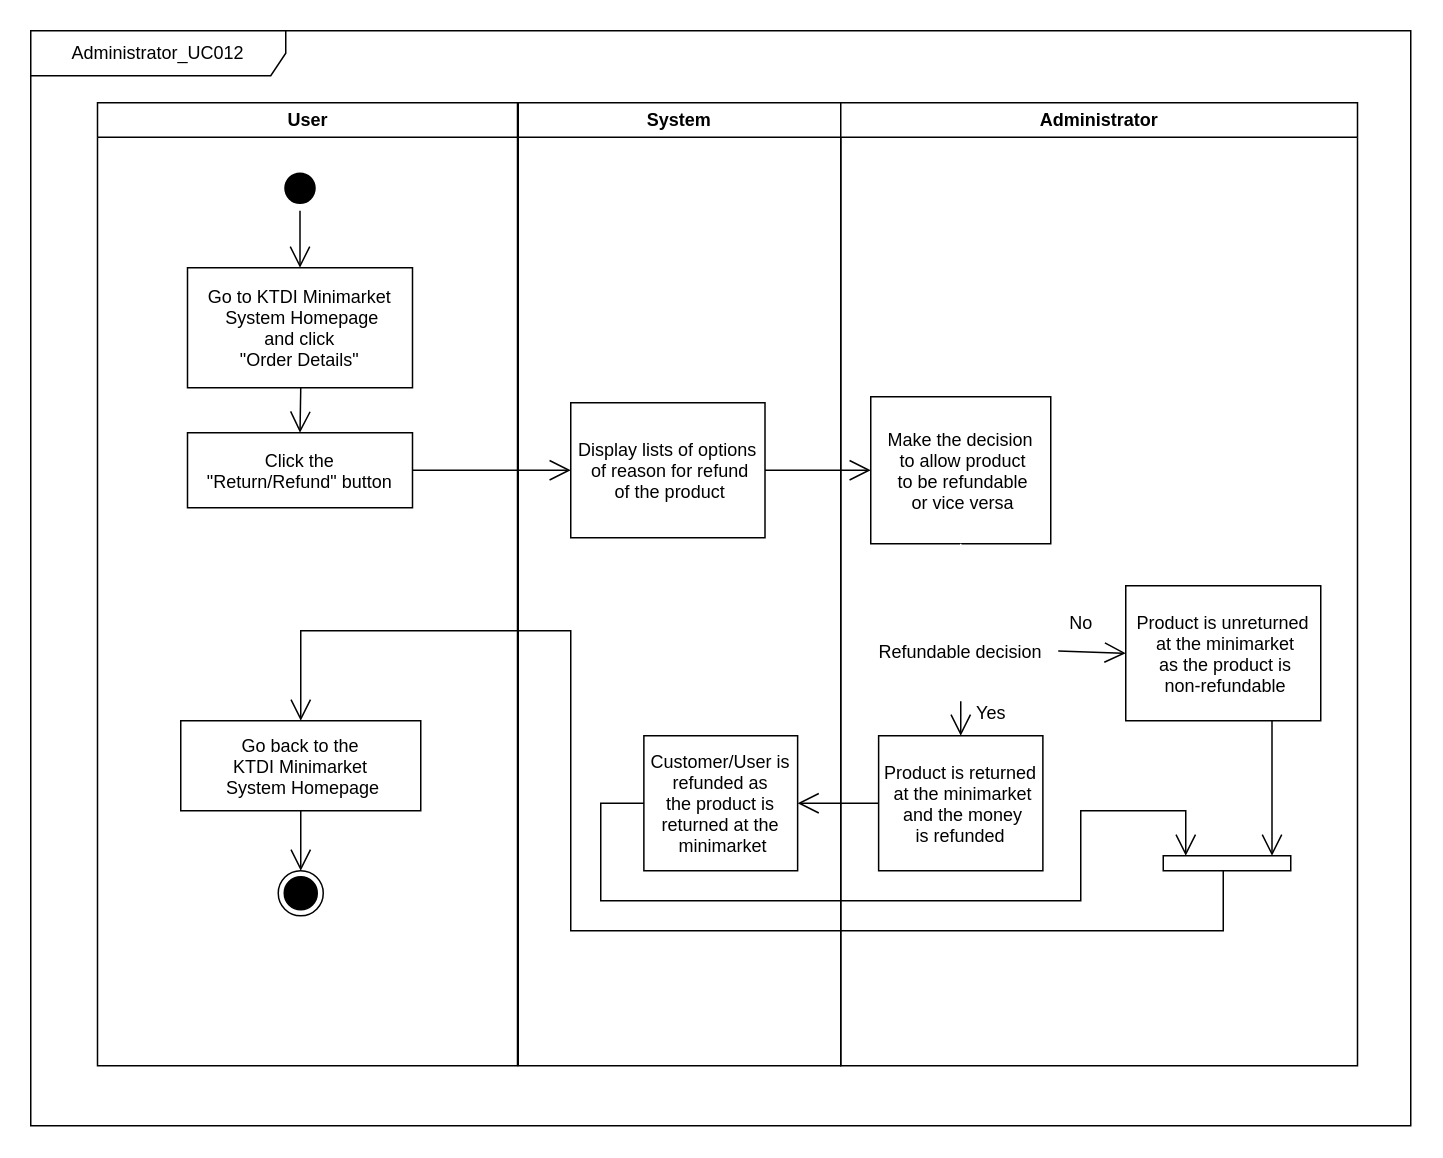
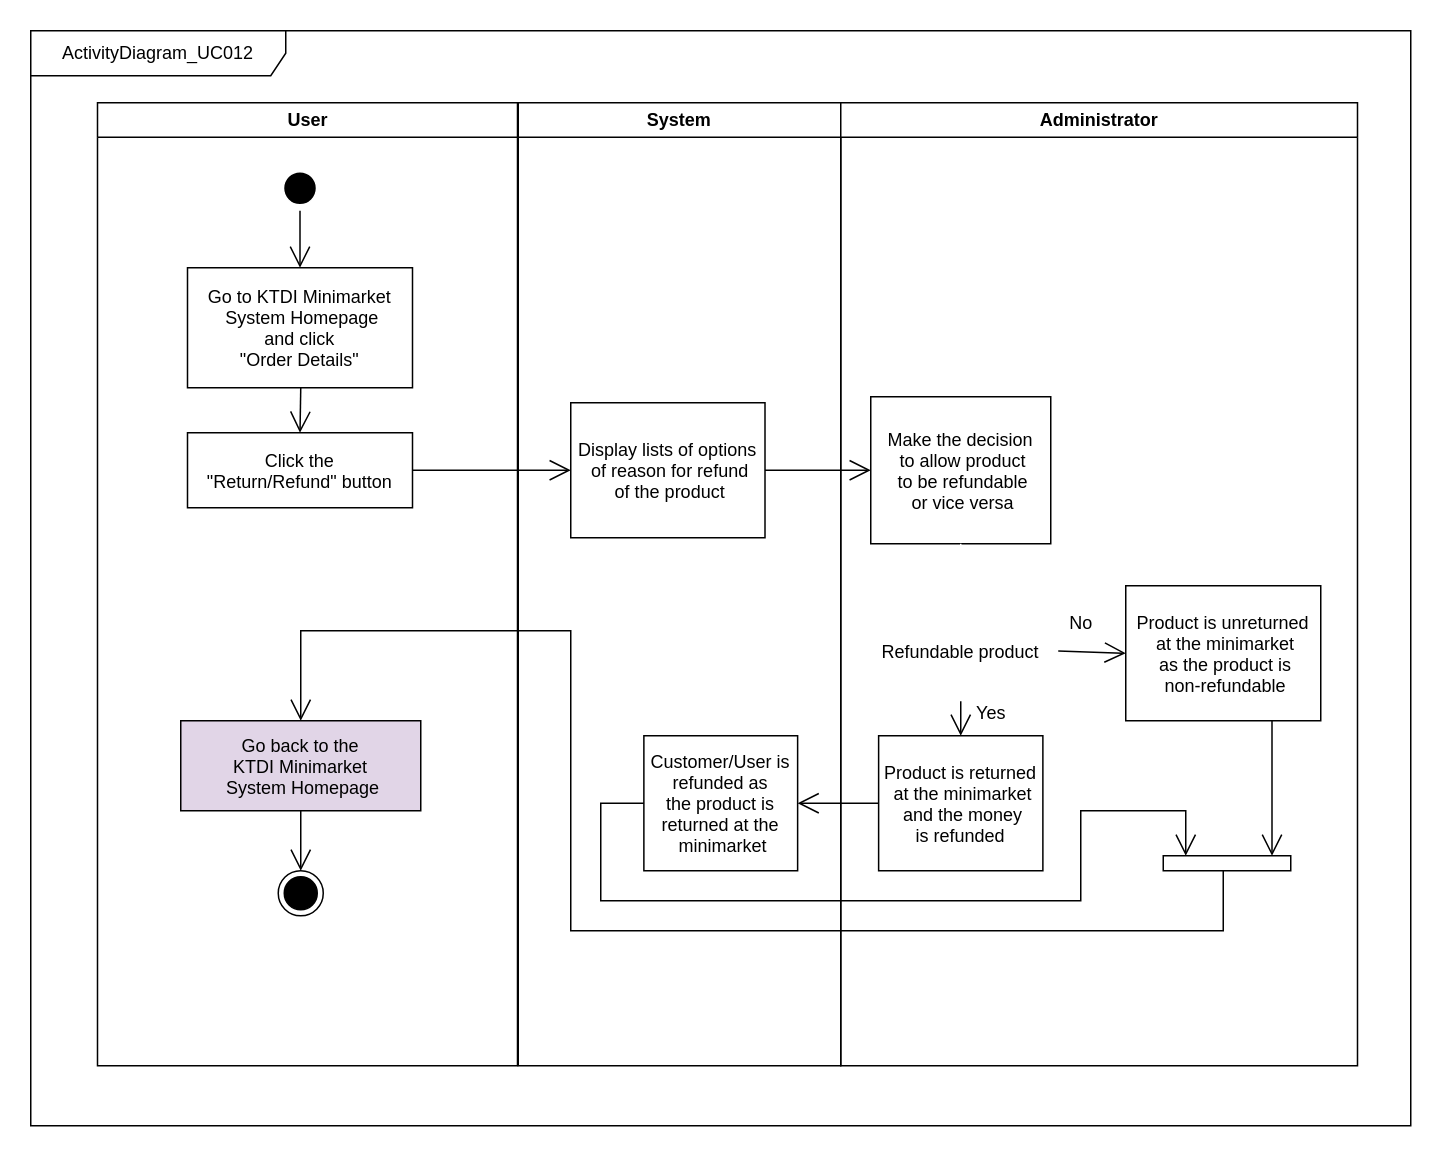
  <mxCell id="0" />
  <mxCell id="1" parent="0" />
  <mxCell id="2" value="User" style="swimlane;whiteSpace=wrap" parent="1" vertex="1"><mxGeometry x="64.5" y="68" width="280" height="642" as="geometry" /></mxCell>
  <mxCell id="3" value="" style="ellipse;shape=startState;fillColor=#000000;strokeColor=#FFFFFF;" parent="2" vertex="1"><mxGeometry x="120" y="42" width="30" height="30" as="geometry" /></mxCell>
  <mxCell id="4" value="Go to KTDI Minimarket&#10; System Homepage&#10;and click &#10;&quot;Order Details&quot;" style="strokeColor=#000000;" parent="2" vertex="1"><mxGeometry x="60" y="110" width="150" height="80" as="geometry" /></mxCell>
  <mxCell id="5" value="Click the&#10;&quot;Return/Refund&quot; button" style="" parent="2" vertex="1"><mxGeometry x="60" y="220" width="150" height="50" as="geometry" /></mxCell>
  <mxCell id="6" value="" style="endArrow=open;endFill=1;endSize=12;html=1;rounded=0;exitX=0.5;exitY=1;exitDx=0;exitDy=0;" parent="2" source="3" target="4" edge="1"><mxGeometry width="160" relative="1" as="geometry"><mxPoint x="295.5" y="272" as="sourcePoint" /><mxPoint x="455.5" y="272" as="targetPoint" /></mxGeometry></mxCell>
  <mxCell id="7" value="" style="endArrow=open;endFill=1;endSize=12;html=1;rounded=0;entryX=0.5;entryY=0;entryDx=0;entryDy=0;" edge="1" parent="2" target="5"><mxGeometry width="160" relative="1" as="geometry"><mxPoint x="135.5" y="190" as="sourcePoint" /><mxPoint x="295.5" y="190" as="targetPoint" /></mxGeometry></mxCell>
  <mxCell id="8" value="System" style="swimlane;whiteSpace=wrap" parent="1" vertex="1"><mxGeometry x="345" y="68" width="215" height="642" as="geometry" /></mxCell>
  <mxCell id="9" value="Display lists of options&#10; of reason for refund&#10; of the product" style="" parent="8" vertex="1"><mxGeometry x="35" y="200" width="129.5" height="90" as="geometry" /></mxCell>
  <mxCell id="10" value="Administrator" style="swimlane;whiteSpace=wrap" parent="1" vertex="1"><mxGeometry x="560" y="68" width="344.5" height="642" as="geometry" /></mxCell>
- <mxCell id="11" value="&lt;font color=&quot;#000000&quot;&gt;Administrator_UC012&lt;/font&gt;" style="shape=umlFrame;whiteSpace=wrap;html=1;pointerEvents=0;width=170;height=30;fillColor=none;" parent="1" vertex="1"><mxGeometry x="20" y="20" width="920" height="730" as="geometry" /></mxCell>
+ <mxCell id="11" value="&lt;font color=&quot;#000000&quot;&gt;ActivityDiagram_UC012&lt;/font&gt;" style="shape=umlFrame;whiteSpace=wrap;html=1;pointerEvents=0;width=170;height=30;fillColor=none;" parent="1" vertex="1"><mxGeometry x="20" y="20" width="920" height="730" as="geometry" /></mxCell>
  <mxCell id="12" value="Make the decision&#10; to allow product&#10; to be refundable&#10; or vice versa" style="" parent="1" vertex="1"><mxGeometry x="580" y="264" width="120" height="98" as="geometry" /></mxCell>
  <mxCell id="13" value="" style="endArrow=open;endFill=1;endSize=12;html=1;rounded=0;entryX=0;entryY=0.5;entryDx=0;entryDy=0;exitX=1;exitY=0.5;exitDx=0;exitDy=0;" parent="1" source="9" target="12" edge="1"><mxGeometry width="160" relative="1" as="geometry"><mxPoint x="360" y="340" as="sourcePoint" /><mxPoint x="520" y="340" as="targetPoint" /></mxGeometry></mxCell>
- <mxCell id="14" value="Refundable decision" style="rhombus;fillColor=default;strokeColor=#FFFFFF;" parent="1" vertex="1"><mxGeometry x="575" y="400" width="130" height="67" as="geometry" /></mxCell>
+ <mxCell id="14" value="Refundable product" style="rhombus;fillColor=default;strokeColor=#FFFFFF;" parent="1" vertex="1"><mxGeometry x="575" y="400" width="130" height="67" as="geometry" /></mxCell>
  <mxCell id="15" value="" style="endArrow=open;strokeColor=#FFFFFF;endFill=1;rounded=0;exitX=0.5;exitY=1;exitDx=0;exitDy=0;entryX=0.5;entryY=0;entryDx=0;entryDy=0;" parent="1" source="12" target="14" edge="1"><mxGeometry relative="1" as="geometry"><mxPoint x="740" y="390" as="targetPoint" /></mxGeometry></mxCell>
- <mxCell id="16" value="Go back to the&#10;KTDI Minimarket&#10; System Homepage" style="" parent="1" vertex="1"><mxGeometry x="120" y="480" width="160" height="60" as="geometry" /></mxCell>
+ <mxCell id="16" value="Go back to the&#10;KTDI Minimarket&#10; System Homepage" style="fillColor=#e1d5e7;" parent="1" vertex="1"><mxGeometry x="120" y="480" width="160" height="60" as="geometry" /></mxCell>
  <mxCell id="17" value="Product is returned&#10; at the minimarket&#10; and the money &#10;is refunded" style="" parent="1" vertex="1"><mxGeometry x="585.25" y="490" width="109.5" height="90" as="geometry" /></mxCell>
  <mxCell id="18" value="Product is unreturned&#10; at the minimarket&#10; as the product is&#10; non-refundable" style="" parent="1" vertex="1"><mxGeometry x="750" y="390" width="130" height="90" as="geometry" /></mxCell>
  <mxCell id="19" value="Yes" style="text;html=1;align=center;verticalAlign=middle;resizable=0;points=[];autosize=1;strokeColor=none;fillColor=none;" parent="1" vertex="1"><mxGeometry x="640" y="460" width="40" height="30" as="geometry" /></mxCell>
  <mxCell id="20" value="" style="html=1;points=[];perimeter=orthogonalPerimeter;outlineConnect=0;targetShapes=umlLifeline;portConstraint=eastwest;newEdgeStyle={&quot;edgeStyle&quot;:&quot;elbowEdgeStyle&quot;,&quot;elbow&quot;:&quot;vertical&quot;,&quot;curved&quot;:0,&quot;rounded&quot;:0};strokeColor=#000000;fillColor=#FFFFFF;direction=south;" parent="1" vertex="1"><mxGeometry x="775" y="570" width="85" height="10" as="geometry" /></mxCell>
  <mxCell id="21" value="" style="endArrow=open;endFill=1;endSize=12;html=1;rounded=0;entryX=1;entryY=0.5;entryDx=0;entryDy=0;exitX=0;exitY=0.5;exitDx=0;exitDy=0;" parent="1" source="17" target="27" edge="1"><mxGeometry width="160" relative="1" as="geometry"><mxPoint x="580" y="535" as="sourcePoint" /><mxPoint x="520" y="440" as="targetPoint" /><Array as="points" /></mxGeometry></mxCell>
  <mxCell id="22" value="" style="endArrow=open;endFill=1;endSize=12;html=1;rounded=0;entryX=0;entryY=0.5;entryDx=0;entryDy=0;exitX=1;exitY=0.5;exitDx=0;exitDy=0;" parent="1" source="14" target="18" edge="1"><mxGeometry width="160" relative="1" as="geometry"><mxPoint x="360" y="440" as="sourcePoint" /><mxPoint x="520" y="440" as="targetPoint" /></mxGeometry></mxCell>
  <mxCell id="23" value="" style="endArrow=open;endFill=1;endSize=12;html=1;rounded=0;entryX=0.5;entryY=0;entryDx=0;entryDy=0;exitX=0.5;exitY=1;exitDx=0;exitDy=0;" parent="1" source="14" target="17" edge="1"><mxGeometry width="160" relative="1" as="geometry"><mxPoint x="360" y="440" as="sourcePoint" /><mxPoint x="520" y="440" as="targetPoint" /></mxGeometry></mxCell>
  <mxCell id="24" value="No" style="text;html=1;align=center;verticalAlign=middle;resizable=0;points=[];autosize=1;strokeColor=none;fillColor=none;" parent="1" vertex="1"><mxGeometry x="700" y="400" width="40" height="30" as="geometry" /></mxCell>
  <mxCell id="25" value="" style="endArrow=open;endFill=1;endSize=12;html=1;rounded=0;" parent="1" source="20" target="16" edge="1"><mxGeometry width="160" relative="1" as="geometry"><mxPoint x="360" y="440" as="sourcePoint" /><mxPoint x="520" y="440" as="targetPoint" /><Array as="points"><mxPoint x="815" y="620" /><mxPoint x="380" y="620" /><mxPoint x="380" y="420" /><mxPoint x="200" y="420" /></Array></mxGeometry></mxCell>
  <mxCell id="26" value="" style="endArrow=open;endFill=1;endSize=12;html=1;rounded=0;exitX=1;exitY=0.5;exitDx=0;exitDy=0;entryX=0;entryY=0.5;entryDx=0;entryDy=0;" parent="1" source="5" target="9" edge="1"><mxGeometry width="160" relative="1" as="geometry"><mxPoint x="360" y="340" as="sourcePoint" /><mxPoint x="520" y="340" as="targetPoint" /></mxGeometry></mxCell>
  <mxCell id="27" value="Customer/User is &#10;refunded as &#10;the product is &#10;returned at the&#10; minimarket" style="" parent="1" vertex="1"><mxGeometry x="428.75" y="490" width="102.5" height="90" as="geometry" /></mxCell>
  <mxCell id="28" value="" style="endArrow=open;endFill=1;endSize=12;html=1;rounded=0;exitX=0;exitY=0.5;exitDx=0;exitDy=0;" parent="1" source="27" target="20" edge="1"><mxGeometry width="160" relative="1" as="geometry"><mxPoint x="360" y="440" as="sourcePoint" /><mxPoint x="520" y="440" as="targetPoint" /><Array as="points"><mxPoint x="400" y="535" /><mxPoint x="400" y="600" /><mxPoint x="720" y="600" /><mxPoint x="720" y="540" /><mxPoint x="790" y="540" /></Array></mxGeometry></mxCell>
  <mxCell id="29" value="" style="endArrow=open;endFill=1;endSize=12;html=1;rounded=0;exitX=0.75;exitY=1;exitDx=0;exitDy=0;" parent="1" source="18" target="20" edge="1"><mxGeometry width="160" relative="1" as="geometry"><mxPoint x="360" y="440" as="sourcePoint" /><mxPoint x="520" y="440" as="targetPoint" /></mxGeometry></mxCell>
  <mxCell id="30" value="" style="endArrow=open;endFill=1;endSize=12;html=1;rounded=0;entryX=0.5;entryY=0;entryDx=0;entryDy=0;" edge="1" parent="1"><mxGeometry width="160" relative="1" as="geometry"><mxPoint x="200" y="540" as="sourcePoint" /><mxPoint x="200" y="580" as="targetPoint" /></mxGeometry></mxCell>
  <mxCell id="31" value="" style="ellipse;html=1;shape=endState;fillColor=#000000;strokeColor=#000000;" vertex="1" parent="1"><mxGeometry x="185" y="580" width="30" height="30" as="geometry" /></mxCell>
